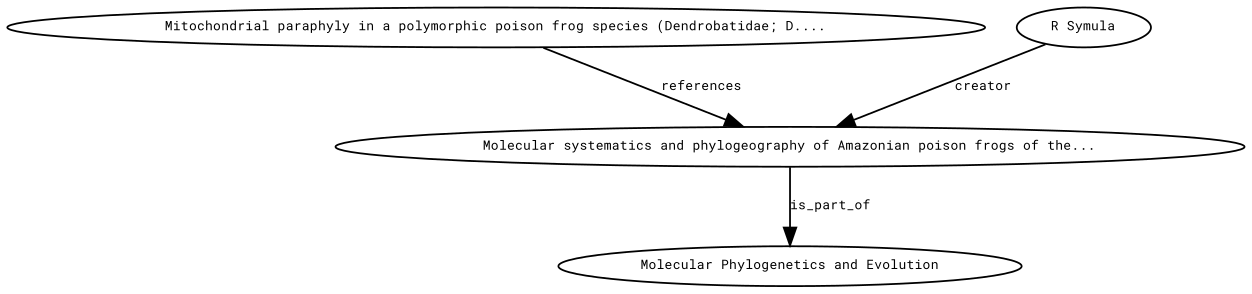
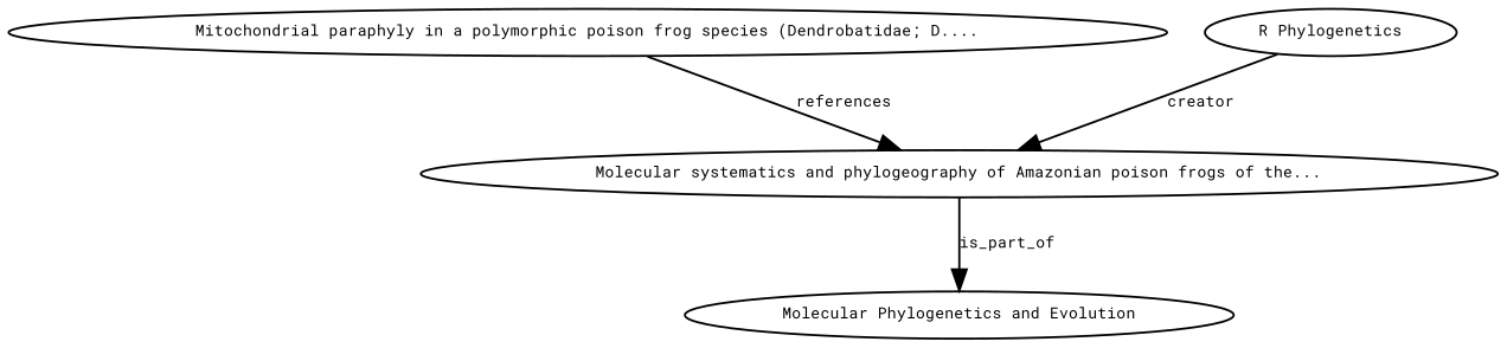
  digraph {
    fontname="Roboto Mono"
    node [fontname="Roboto Mono" fontsize=7]
    edge [fontname="Roboto Mono" fontsize=7]
    n1 [height=0.27433100247 label="Molecular systematics and phylogeography of Amazonian poison frogs of the..." width=0.27433100247]
    n2 [height=0.27433100247 label="Molecular Phylogenetics and Evolution" width=0.27433100247]
    n3 [height=0.27433100247 label="Mitochondrial paraphyly in a polymorphic poison frog species (Dendrobatidae; D...." width=0.27433100247]
-   n4 [height=0.27433100247 label="R Symula" width=0.27433100247]
+   n4 [height=0.27433100247 label="R Phylogenetics" width=0.27433100247]
    n1 -> n2 [label=is_part_of]
    n3 -> n1 [label=references]
    n4 -> n1 [label=creator]
  }
